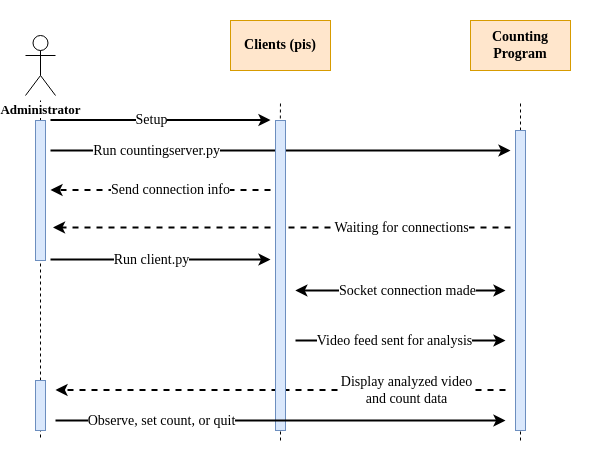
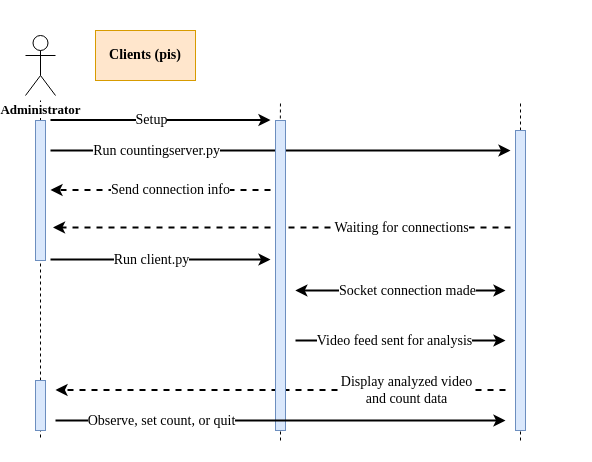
  <mxCell id="0" />
  <mxCell id="1" parent="0" />
  <mxCell id="2" value="" style="endArrow=none;dashed=1;html=1;rounded=1;strokeWidth=1;fontFamily=Times New Roman;fontSize=14;" edge="1" parent="1"><mxGeometry width="50" height="50" relative="1" as="geometry"><mxPoint x="35" y="410" as="sourcePoint" /><mxPoint x="35" y="440" as="targetPoint" /></mxGeometry></mxCell>
  <mxCell id="3" value="" style="endArrow=none;dashed=1;html=1;rounded=1;strokeWidth=1;fontFamily=Times New Roman;fontSize=14;" edge="1" parent="1" target="28"><mxGeometry width="50" height="50" relative="1" as="geometry"><mxPoint x="274.995" y="245" as="sourcePoint" /><mxPoint x="274.961" y="170" as="targetPoint" /></mxGeometry></mxCell>
  <mxCell id="4" value="" style="endArrow=none;dashed=1;html=1;rounded=1;strokeWidth=1;fontFamily=Times New Roman;fontSize=14;" parent="1" edge="1"><mxGeometry width="50" height="50" relative="1" as="geometry"><mxPoint x="274.75" y="130" as="sourcePoint" /><mxPoint x="275" y="100" as="targetPoint" /></mxGeometry></mxCell>
  <mxCell id="5" value="" style="endArrow=none;dashed=1;html=1;rounded=1;strokeWidth=1;fontFamily=Times New Roman;fontSize=14;" parent="1" edge="1" source="29"><mxGeometry width="50" height="50" relative="1" as="geometry"><mxPoint x="35" y="410" as="sourcePoint" /><mxPoint x="35" y="100" as="targetPoint" /></mxGeometry></mxCell>
- <mxCell id="6" value="Clients (pis)" style="rounded=0;whiteSpace=wrap;html=1;fillColor=#ffe6cc;strokeColor=#d79b00;fontFamily=Times New Roman;fontStyle=1;fontSize=14;" parent="1" vertex="1"><mxGeometry x="225" y="20" width="100" height="50" as="geometry" /></mxCell>
- <mxCell id="7" value="Counting Program" style="rounded=0;whiteSpace=wrap;html=1;fillColor=#ffe6cc;strokeColor=#d79b00;fontFamily=Times New Roman;fontStyle=1;fontSize=14;" parent="1" vertex="1"><mxGeometry x="465" y="20" width="100" height="50" as="geometry" /></mxCell>
+ <mxCell id="6" value="Clients (pis)" style="rounded=0;whiteSpace=wrap;html=1;fillColor=#ffe6cc;strokeColor=#d79b00;fontFamily=Times New Roman;fontStyle=1;fontSize=14;" parent="1" vertex="1"><mxGeometry x="90" y="30" width="100" height="50" as="geometry" /></mxCell>
  <mxCell id="8" value="" style="endArrow=none;dashed=1;html=1;rounded=1;strokeWidth=1;fontFamily=Times New Roman;fontSize=14;" parent="1" source="28" edge="1"><mxGeometry width="50" height="50" relative="1" as="geometry"><mxPoint x="274.995" y="245" as="sourcePoint" /><mxPoint x="274.961" y="170" as="targetPoint" /></mxGeometry></mxCell>
  <mxCell id="9" value="" style="endArrow=none;dashed=1;html=1;rounded=1;strokeWidth=1;fontFamily=Times New Roman;fontSize=14;" parent="1" source="12" edge="1"><mxGeometry width="50" height="50" relative="1" as="geometry"><mxPoint x="514.5" y="520" as="sourcePoint" /><mxPoint x="515" y="100" as="targetPoint" /></mxGeometry></mxCell>
  <mxCell id="10" value="" style="endArrow=classic;html=1;strokeWidth=2;fontFamily=Times New Roman;fontSize=14;" parent="1" edge="1"><mxGeometry width="50" height="50" relative="1" as="geometry"><mxPoint x="45" y="150" as="sourcePoint" /><mxPoint x="505" y="150" as="targetPoint" /></mxGeometry></mxCell>
  <mxCell id="11" value="Run countingserver.py" style="text;html=1;resizable=0;points=[];align=center;verticalAlign=middle;labelBackgroundColor=#ffffff;direction=south;fontFamily=Times New Roman;fontSize=14;" parent="10" vertex="1" connectable="0"><mxGeometry x="0.093" y="-1" relative="1" as="geometry"><mxPoint x="-146" y="-1" as="offset" /></mxGeometry></mxCell>
  <mxCell id="12" value="" style="rounded=0;whiteSpace=wrap;html=1;fillColor=#dae8fc;strokeColor=#6c8ebf;fontFamily=Times New Roman;fontSize=14;" parent="1" vertex="1"><mxGeometry x="510" y="130" width="10" height="300" as="geometry" /></mxCell>
  <mxCell id="13" value="" style="endArrow=none;dashed=1;html=1;rounded=1;strokeWidth=1;fontFamily=Times New Roman;fontSize=14;" parent="1" target="12" edge="1"><mxGeometry width="50" height="50" relative="1" as="geometry"><mxPoint x="515" y="440" as="sourcePoint" /><mxPoint x="515" y="100" as="targetPoint" /></mxGeometry></mxCell>
  <mxCell id="14" value="" style="endArrow=classic;html=1;strokeWidth=2;dashed=1;fontFamily=Times New Roman;fontSize=14;" parent="1" edge="1"><mxGeometry width="50" height="50" relative="1" as="geometry"><mxPoint x="505" y="227" as="sourcePoint" /><mxPoint x="47.5" y="227" as="targetPoint" /></mxGeometry></mxCell>
  <mxCell id="15" value="Waiting for connections" style="text;html=1;resizable=0;points=[];align=center;verticalAlign=middle;labelBackgroundColor=#ffffff;fontFamily=Times New Roman;fontSize=14;" parent="14" vertex="1" connectable="0"><mxGeometry x="-0.163" relative="1" as="geometry"><mxPoint x="81" as="offset" /></mxGeometry></mxCell>
  <mxCell id="16" value="" style="endArrow=classic;html=1;strokeWidth=2;fontFamily=Times New Roman;fontSize=14;" parent="1" edge="1"><mxGeometry width="50" height="50" relative="1" as="geometry"><mxPoint x="45" y="119.5" as="sourcePoint" /><mxPoint x="265" y="119.5" as="targetPoint" /></mxGeometry></mxCell>
  <mxCell id="17" value="Setup" style="text;html=1;resizable=0;points=[];align=center;verticalAlign=middle;labelBackgroundColor=#ffffff;fontFamily=Times New Roman;fontSize=14;" parent="16" vertex="1" connectable="0"><mxGeometry x="-0.121" relative="1" as="geometry"><mxPoint x="3.5" as="offset" /></mxGeometry></mxCell>
  <mxCell id="18" value="" style="endArrow=classic;html=1;strokeWidth=2;fontFamily=Times New Roman;fontSize=14;startArrow=classic;startFill=1;" parent="1" edge="1"><mxGeometry width="50" height="50" relative="1" as="geometry"><mxPoint x="289.833" y="290" as="sourcePoint" /><mxPoint x="500" y="290" as="targetPoint" /></mxGeometry></mxCell>
  <mxCell id="19" value="Socket connection made" style="text;html=1;resizable=0;points=[];align=center;verticalAlign=middle;labelBackgroundColor=#ffffff;fontFamily=Times New Roman;fontSize=14;" parent="18" vertex="1" connectable="0"><mxGeometry x="-0.122" y="2" relative="1" as="geometry"><mxPoint x="19.5" y="2" as="offset" /></mxGeometry></mxCell>
  <mxCell id="20" value="" style="endArrow=none;dashed=1;html=1;rounded=1;strokeWidth=1;fontFamily=Times New Roman;fontSize=14;" parent="1" edge="1"><mxGeometry width="50" height="50" relative="1" as="geometry"><mxPoint x="275" y="440" as="sourcePoint" /><mxPoint x="275" y="265" as="targetPoint" /></mxGeometry></mxCell>
  <mxCell id="21" value="" style="endArrow=classic;html=1;strokeWidth=2;fontFamily=Times New Roman;fontSize=14;" parent="1" edge="1"><mxGeometry width="50" height="50" relative="1" as="geometry"><mxPoint x="290" y="340" as="sourcePoint" /><mxPoint x="500" y="340" as="targetPoint" /></mxGeometry></mxCell>
  <mxCell id="22" value="Video feed sent for analysis" style="text;html=1;resizable=0;points=[];align=center;verticalAlign=middle;labelBackgroundColor=#ffffff;fontFamily=Times New Roman;fontSize=14;" parent="21" vertex="1" connectable="0"><mxGeometry x="0.371" y="-1" relative="1" as="geometry"><mxPoint x="-46" y="-1" as="offset" /></mxGeometry></mxCell>
  <mxCell id="23" value="" style="endArrow=classic;html=1;strokeWidth=2;dashed=1;fontFamily=Times New Roman;fontSize=14;" parent="1" edge="1"><mxGeometry width="50" height="50" relative="1" as="geometry"><mxPoint x="500" y="389.5" as="sourcePoint" /><mxPoint x="50" y="389.5" as="targetPoint" /></mxGeometry></mxCell>
  <mxCell id="24" value="&lt;div&gt;Display analyzed video&lt;/div&gt;&lt;div&gt;and count data&lt;br&gt;&lt;/div&gt;" style="text;html=1;resizable=0;points=[];align=center;verticalAlign=middle;labelBackgroundColor=#ffffff;fontFamily=Times New Roman;fontSize=14;" parent="23" vertex="1" connectable="0"><mxGeometry x="0.094" y="1" relative="1" as="geometry"><mxPoint x="146" y="-1" as="offset" /></mxGeometry></mxCell>
  <mxCell id="25" value="" style="endArrow=classic;html=1;strokeWidth=2;fontFamily=Times New Roman;fontSize=14;dashed=1;" edge="1" parent="1"><mxGeometry width="50" height="50" relative="1" as="geometry"><mxPoint x="265" y="189.5" as="sourcePoint" /><mxPoint x="45" y="189.5" as="targetPoint" /></mxGeometry></mxCell>
  <mxCell id="26" value="Send connection info" style="text;html=1;resizable=0;points=[];align=center;verticalAlign=middle;labelBackgroundColor=#ffffff;fontFamily=Times New Roman;fontSize=14;" vertex="1" connectable="0" parent="25"><mxGeometry x="-0.121" relative="1" as="geometry"><mxPoint x="-3.5" as="offset" /></mxGeometry></mxCell>
  <mxCell id="27" value="&lt;b&gt;Administrator&lt;/b&gt;" style="shape=umlActor;verticalLabelPosition=bottom;labelBackgroundColor=#ffffff;verticalAlign=top;html=1;outlineConnect=0;fontFamily=Times New Roman;fontSize=13;" vertex="1" parent="1"><mxGeometry x="20" y="35" width="30" height="60" as="geometry" /></mxCell>
  <mxCell id="28" value="" style="rounded=0;whiteSpace=wrap;html=1;fillColor=#dae8fc;strokeColor=#6c8ebf;fontFamily=Times New Roman;fontSize=14;" parent="1" vertex="1"><mxGeometry x="270" y="120" width="10" height="310" as="geometry" /></mxCell>
  <mxCell id="29" value="" style="rounded=0;whiteSpace=wrap;html=1;fillColor=#dae8fc;strokeColor=#6c8ebf;fontFamily=Times New Roman;fontSize=14;" parent="1" vertex="1"><mxGeometry x="30" y="120" width="10" height="140" as="geometry" /></mxCell>
  <mxCell id="30" value="" style="endArrow=none;dashed=1;html=1;rounded=1;strokeWidth=1;fontFamily=Times New Roman;fontSize=14;" edge="1" parent="1" source="31" target="29"><mxGeometry width="50" height="50" relative="1" as="geometry"><mxPoint x="35" y="410" as="sourcePoint" /><mxPoint x="35" y="100" as="targetPoint" /></mxGeometry></mxCell>
  <mxCell id="31" value="" style="rounded=0;whiteSpace=wrap;html=1;fillColor=#dae8fc;strokeColor=#6c8ebf;fontFamily=Times New Roman;fontSize=14;" vertex="1" parent="1"><mxGeometry x="30" y="380" width="10" height="50" as="geometry" /></mxCell>
  <mxCell id="32" value="" style="endArrow=classic;html=1;strokeWidth=2;fontFamily=Times New Roman;fontSize=14;" edge="1" parent="1"><mxGeometry width="50" height="50" relative="1" as="geometry"><mxPoint x="45" y="259" as="sourcePoint" /><mxPoint x="265" y="259" as="targetPoint" /></mxGeometry></mxCell>
  <mxCell id="33" value="Run client.py" style="text;html=1;resizable=0;points=[];align=center;verticalAlign=middle;labelBackgroundColor=#ffffff;fontFamily=Times New Roman;fontSize=14;" vertex="1" connectable="0" parent="32"><mxGeometry x="-0.121" relative="1" as="geometry"><mxPoint x="3.5" as="offset" /></mxGeometry></mxCell>
  <mxCell id="34" value="" style="endArrow=classic;html=1;strokeWidth=2;fontFamily=Times New Roman;fontSize=14;" edge="1" parent="1"><mxGeometry width="50" height="50" relative="1" as="geometry"><mxPoint x="50" y="420" as="sourcePoint" /><mxPoint x="500" y="420" as="targetPoint" /></mxGeometry></mxCell>
  <mxCell id="35" value="Observe, set count, or quit" style="text;html=1;resizable=0;points=[];align=center;verticalAlign=middle;labelBackgroundColor=#ffffff;direction=south;fontFamily=Times New Roman;fontSize=14;" vertex="1" connectable="0" parent="34"><mxGeometry x="0.093" y="-1" relative="1" as="geometry"><mxPoint x="-141" y="-1" as="offset" /></mxGeometry></mxCell>
